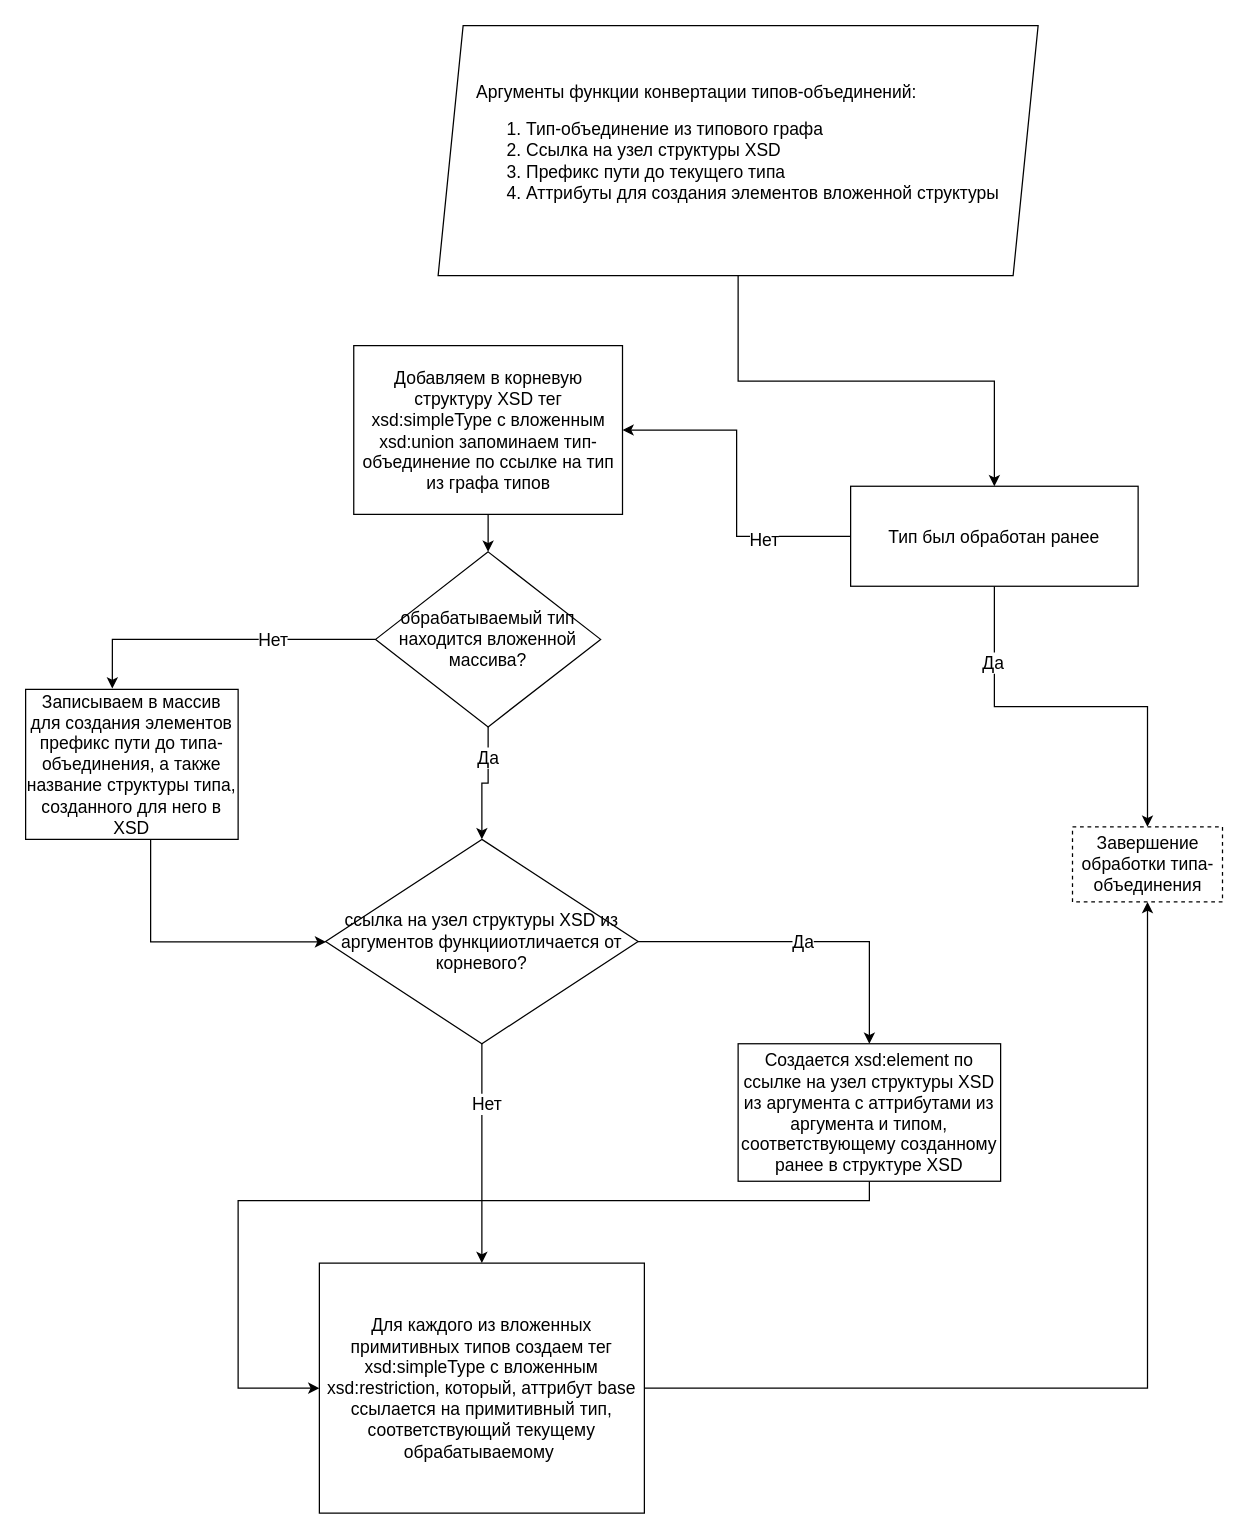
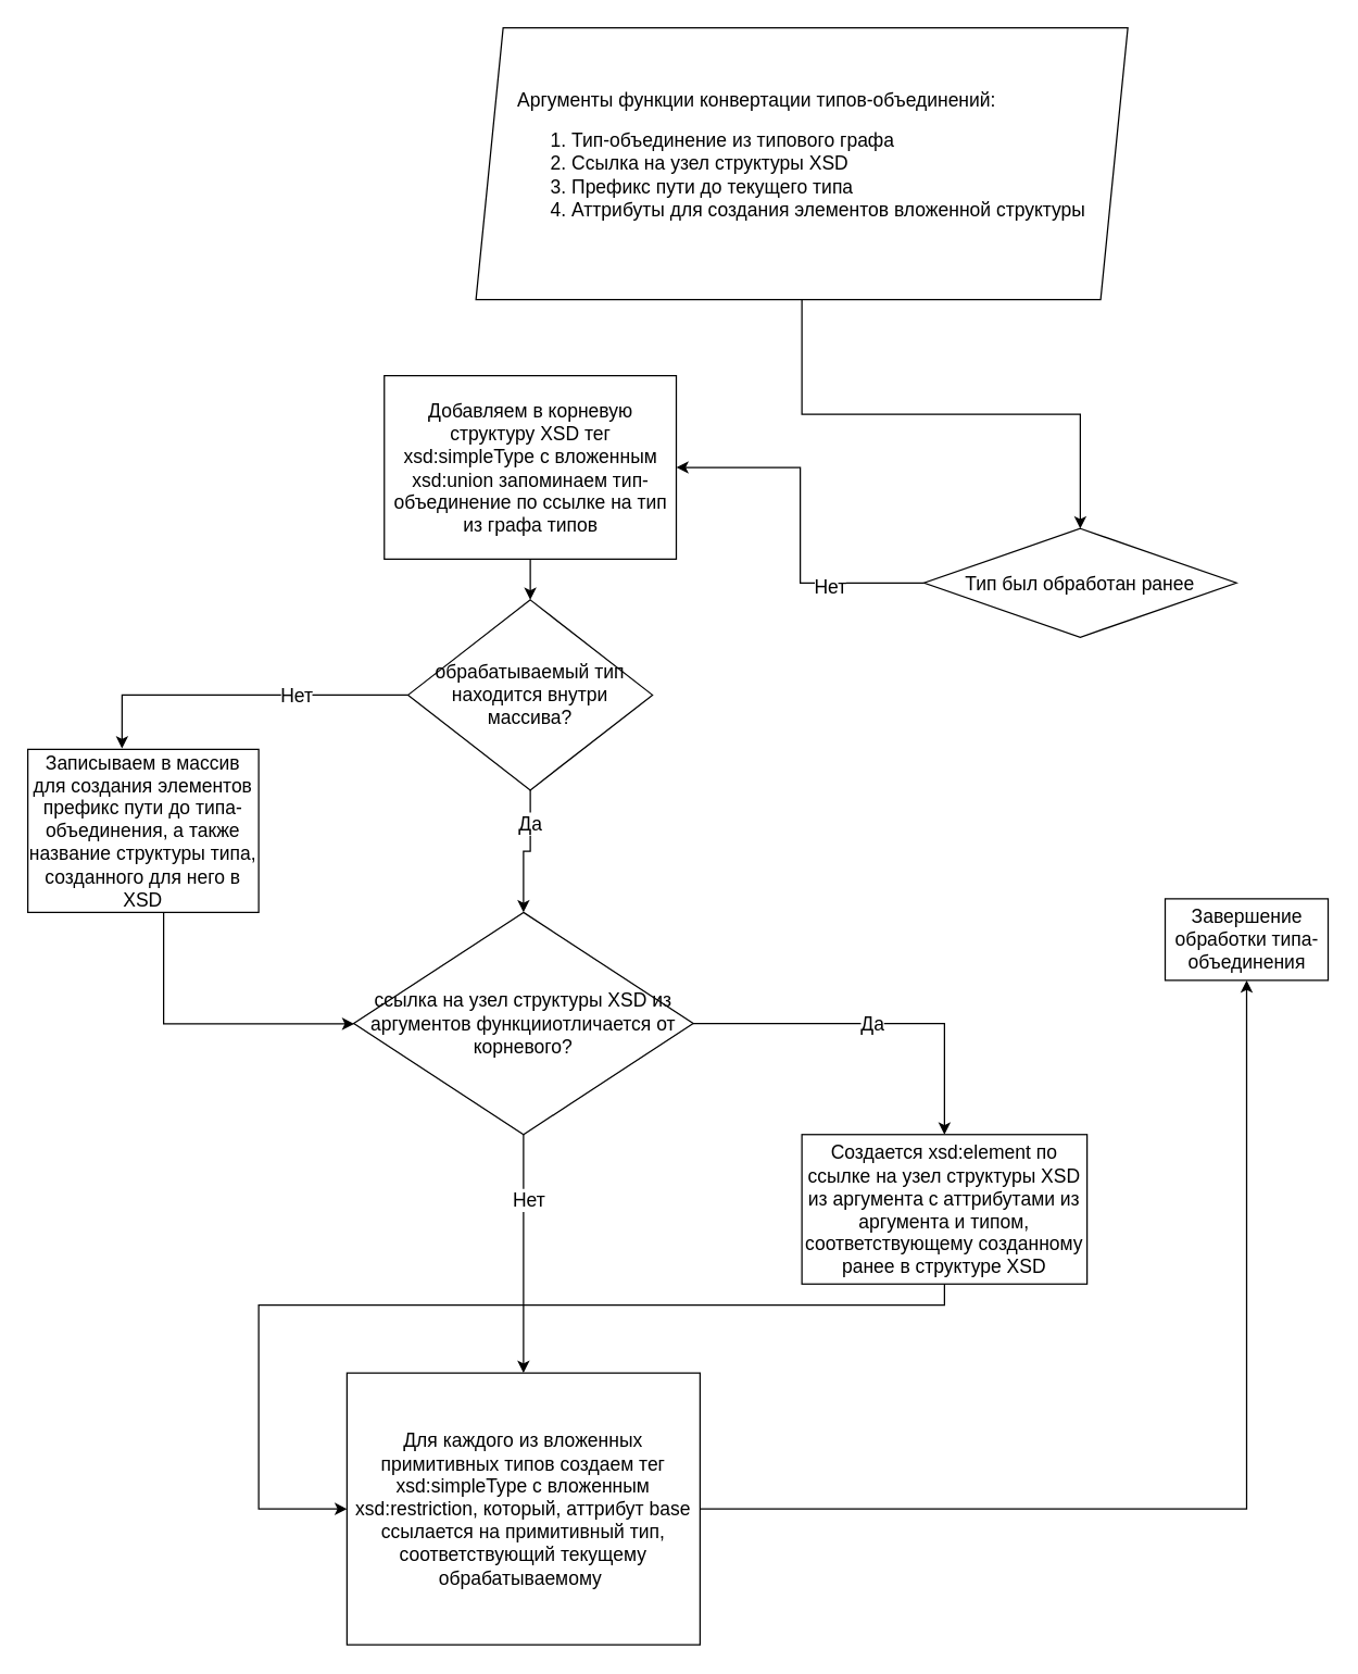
  <mxCell id="0" />
  <mxCell id="1" parent="0" />
  <mxCell id="2" style="edgeStyle=orthogonalEdgeStyle;rounded=0;orthogonalLoop=1;jettySize=auto;html=1;entryX=0.5;entryY=0;entryDx=0;entryDy=0;fontSize=14;" edge="1" parent="1" source="3" target="8"><mxGeometry relative="1" as="geometry" /></mxCell>
  <mxCell id="3" value="&lt;div style=&quot;text-align: justify; font-size: 14px;&quot;&gt;Аргументы функции конвертации типов-объединений:&lt;/div&gt;&lt;ol style=&quot;font-size: 14px;&quot;&gt;&lt;li style=&quot;text-align: justify; font-size: 14px;&quot;&gt;Тип-объединение из типового графа&lt;/li&gt;&lt;li style=&quot;text-align: justify; font-size: 14px;&quot;&gt;Ссылка на узел структуры XSD&lt;/li&gt;&lt;li style=&quot;text-align: justify; font-size: 14px;&quot;&gt;Префикс пути до текущего типа&lt;/li&gt;&lt;li style=&quot;text-align: justify; font-size: 14px;&quot;&gt;Аттрибуты для создания элементов вложенной структуры&lt;/li&gt;&lt;/ol&gt;" style="shape=parallelogram;perimeter=parallelogramPerimeter;whiteSpace=wrap;html=1;fixedSize=1;fontSize=14;" vertex="1" parent="1"><mxGeometry x="350" y="20" width="480" height="200" as="geometry" /></mxCell>
  <mxCell id="4" style="edgeStyle=orthogonalEdgeStyle;rounded=0;orthogonalLoop=1;jettySize=auto;html=1;fontSize=14;" edge="1" parent="1" source="8" target="10"><mxGeometry relative="1" as="geometry" /></mxCell>
  <mxCell id="5" value="Нет" style="edgeLabel;html=1;align=center;verticalAlign=middle;resizable=0;points=[];fontSize=14;" vertex="1" connectable="0" parent="4"><mxGeometry x="-0.469" y="3" relative="1" as="geometry"><mxPoint x="1" as="offset" /></mxGeometry></mxCell>
- <mxCell id="6" style="edgeStyle=orthogonalEdgeStyle;rounded=0;orthogonalLoop=1;jettySize=auto;html=1;fontSize=14;" edge="1" parent="1" source="8" target="14"><mxGeometry relative="1" as="geometry" /></mxCell>
- <mxCell id="7" value="Да" style="edgeLabel;html=1;align=center;verticalAlign=middle;resizable=0;points=[];fontSize=14;" vertex="1" connectable="0" parent="6"><mxGeometry x="-0.608" y="-2" relative="1" as="geometry"><mxPoint y="-1" as="offset" /></mxGeometry></mxCell>
- <mxCell id="8" value="&lt;span style=&quot;font-size: 14px;&quot;&gt;Тип был обработан ранее&lt;/span&gt;" style="whiteSpace=wrap;html=1;fontSize=14;rounded=0;" vertex="1" parent="1"><mxGeometry x="680" y="388.5" width="230" height="80" as="geometry" /></mxCell>
+ <mxCell id="8" value="&lt;span style=&quot;font-size: 14px;&quot;&gt;Тип был обработан ранее&lt;/span&gt;" style="rhombus;whiteSpace=wrap;html=1;fontSize=14;" vertex="1" parent="1"><mxGeometry x="680" y="388.5" width="230" height="80" as="geometry" /></mxCell>
  <mxCell id="9" style="edgeStyle=orthogonalEdgeStyle;rounded=0;orthogonalLoop=1;jettySize=auto;html=1;entryX=0.5;entryY=0;entryDx=0;entryDy=0;fontSize=14;" edge="1" parent="1" source="10" target="17"><mxGeometry relative="1" as="geometry" /></mxCell>
  <mxCell id="10" value="&lt;span style=&quot;font-size: 14px;&quot;&gt;Добавляем в корневую структуру XSD&amp;nbsp;&lt;/span&gt;&lt;span style=&quot;font-size: 14px;&quot;&gt;тег xsd:simpleType с вложенным xsd:union запоминаем тип-объединение по ссылке на тип из графа типов&lt;/span&gt;" style="rounded=0;whiteSpace=wrap;html=1;fontSize=14;" vertex="1" parent="1"><mxGeometry x="282.5" y="276" width="215" height="135" as="geometry" /></mxCell>
  <mxCell id="11" style="edgeStyle=orthogonalEdgeStyle;rounded=0;orthogonalLoop=1;jettySize=auto;html=1;entryX=0.5;entryY=1;entryDx=0;entryDy=0;exitX=1;exitY=0.5;exitDx=0;exitDy=0;fontSize=14;" edge="1" parent="1" source="20" target="14"><mxGeometry relative="1" as="geometry"><mxPoint x="562.5" y="787" as="sourcePoint" /></mxGeometry></mxCell>
  <mxCell id="12" style="edgeStyle=orthogonalEdgeStyle;rounded=0;orthogonalLoop=1;jettySize=auto;html=1;fontSize=14;" edge="1" parent="1" source="13" target="25"><mxGeometry relative="1" as="geometry"><Array as="points"><mxPoint x="120" y="753" /></Array></mxGeometry></mxCell>
  <mxCell id="13" value="Записываем в массив для создания элементов префикс пути до типа-объединения, а также название структуры типа, созданного для него в XSD" style="rounded=0;whiteSpace=wrap;html=1;fontSize=14;" vertex="1" parent="1"><mxGeometry x="20" y="551" width="170" height="120" as="geometry" /></mxCell>
- <mxCell id="14" value="Завершение обработки типа-объединения" style="rounded=0;whiteSpace=wrap;html=1;fontSize=14;dashed=1;" vertex="1" parent="1"><mxGeometry x="857.5" y="661" width="120" height="60" as="geometry" /></mxCell>
+ <mxCell id="14" value="Завершение обработки типа-объединения" style="rounded=0;whiteSpace=wrap;html=1;fontSize=14;" vertex="1" parent="1"><mxGeometry x="857.5" y="661" width="120" height="60" as="geometry" /></mxCell>
  <mxCell id="15" style="edgeStyle=orthogonalEdgeStyle;rounded=0;orthogonalLoop=1;jettySize=auto;html=1;entryX=0.5;entryY=0;entryDx=0;entryDy=0;fontSize=14;" edge="1" parent="1" source="17" target="25"><mxGeometry relative="1" as="geometry"><mxPoint x="397.5" y="692" as="targetPoint" /></mxGeometry></mxCell>
  <mxCell id="16" value="Да" style="edgeLabel;html=1;align=center;verticalAlign=middle;resizable=0;points=[];fontSize=14;" vertex="1" connectable="0" parent="15"><mxGeometry x="-0.493" y="-1" relative="1" as="geometry"><mxPoint as="offset" /></mxGeometry></mxCell>
- <mxCell id="17" value="обрабатываемый тип находится вложенной массива?" style="rhombus;whiteSpace=wrap;html=1;fontSize=14;" vertex="1" parent="1"><mxGeometry x="300" y="441" width="180" height="140" as="geometry" /></mxCell>
+ <mxCell id="17" value="обрабатываемый тип находится внутри массива?" style="rhombus;whiteSpace=wrap;html=1;fontSize=14;" vertex="1" parent="1"><mxGeometry x="300" y="441" width="180" height="140" as="geometry" /></mxCell>
  <mxCell id="18" style="edgeStyle=orthogonalEdgeStyle;rounded=0;orthogonalLoop=1;jettySize=auto;html=1;entryX=0.408;entryY=-0.005;entryDx=0;entryDy=0;entryPerimeter=0;fontSize=14;" edge="1" parent="1" source="17" target="13"><mxGeometry relative="1" as="geometry" /></mxCell>
  <mxCell id="19" value="Нет" style="edgeLabel;html=1;align=center;verticalAlign=middle;resizable=0;points=[];fontSize=14;" vertex="1" connectable="0" parent="18"><mxGeometry x="-0.345" relative="1" as="geometry"><mxPoint x="-1" as="offset" /></mxGeometry></mxCell>
  <mxCell id="20" value="&lt;span style=&quot;font-size: 14px;&quot;&gt;Для каждого из вложенных примитивных типов создаем тег xsd:simpleType с вложенным xsd:restriction, который, аттрибут base ссылается на примитивный тип, соответствующий текущему обрабатываемому&amp;nbsp;&lt;/span&gt;" style="rounded=0;whiteSpace=wrap;html=1;fontSize=14;" vertex="1" parent="1"><mxGeometry x="255" y="1010" width="260" height="200" as="geometry" /></mxCell>
  <mxCell id="21" style="edgeStyle=orthogonalEdgeStyle;rounded=0;orthogonalLoop=1;jettySize=auto;html=1;entryX=0.5;entryY=0;entryDx=0;entryDy=0;fontSize=14;" edge="1" parent="1" source="25" target="27"><mxGeometry relative="1" as="geometry" /></mxCell>
  <mxCell id="22" value="Да" style="edgeLabel;html=1;align=center;verticalAlign=middle;resizable=0;points=[];fontSize=14;" vertex="1" connectable="0" parent="21"><mxGeometry x="-0.004" relative="1" as="geometry"><mxPoint x="-1" as="offset" /></mxGeometry></mxCell>
  <mxCell id="23" style="edgeStyle=orthogonalEdgeStyle;rounded=0;orthogonalLoop=1;jettySize=auto;html=1;entryX=0.5;entryY=0;entryDx=0;entryDy=0;fontSize=14;" edge="1" parent="1" source="25" target="20"><mxGeometry relative="1" as="geometry" /></mxCell>
  <mxCell id="24" value="Нет" style="edgeLabel;html=1;align=center;verticalAlign=middle;resizable=0;points=[];fontSize=14;" vertex="1" connectable="0" parent="23"><mxGeometry x="-0.44" y="3" relative="1" as="geometry"><mxPoint y="-1" as="offset" /></mxGeometry></mxCell>
  <mxCell id="25" value="ссылка на узел структуры XSD из аргументов функцииотличается от корневого?" style="rhombus;whiteSpace=wrap;html=1;fontSize=14;" vertex="1" parent="1"><mxGeometry x="260" y="671" width="250" height="163.5" as="geometry" /></mxCell>
  <mxCell id="26" style="edgeStyle=orthogonalEdgeStyle;rounded=0;orthogonalLoop=1;jettySize=auto;html=1;fontSize=14;" edge="1" parent="1" source="27" target="20"><mxGeometry relative="1" as="geometry"><Array as="points"><mxPoint x="695" y="960" /><mxPoint x="190" y="960" /><mxPoint x="190" y="1110" /></Array></mxGeometry></mxCell>
  <mxCell id="27" value="Создается xsd:element по ссылке на узел структуры XSD из аргумента с аттрибутами из аргумента и типом, соответствующему созданному ранее в структуре XSD" style="rounded=0;whiteSpace=wrap;html=1;fontSize=14;" vertex="1" parent="1"><mxGeometry x="590" y="834.5" width="210" height="110" as="geometry" /></mxCell>
